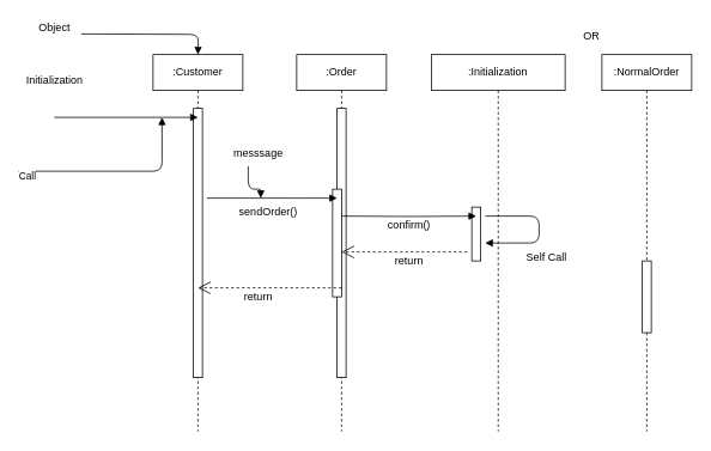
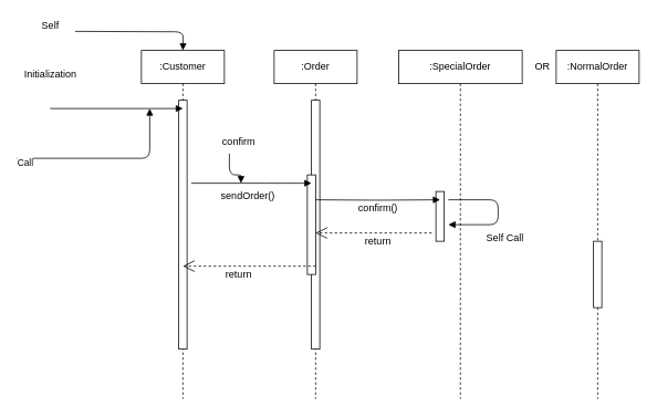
  <mxCell id="0" />
  <mxCell id="1" parent="0" />
  <mxCell id="2" value=":Customer" style="shape=umlLifeline;perimeter=lifelinePerimeter;whiteSpace=wrap;html=1;container=1;collapsible=0;recursiveResize=0;outlineConnect=0;" vertex="1" parent="1"><mxGeometry x="170" y="60" width="100" height="420" as="geometry" /></mxCell>
  <mxCell id="3" value="" style="html=1;points=[];perimeter=orthogonalPerimeter;" vertex="1" parent="2"><mxGeometry x="45" y="60" width="10" height="300" as="geometry" /></mxCell>
  <mxCell id="4" value="return" style="text;html=1;align=center;verticalAlign=middle;resizable=0;points=[];autosize=1;" vertex="1" parent="2"><mxGeometry x="92" y="260" width="50" height="20" as="geometry" /></mxCell>
  <mxCell id="5" value="sendOrder()" style="text;html=1;align=center;verticalAlign=middle;resizable=0;points=[];autosize=1;" vertex="1" parent="2"><mxGeometry x="88" y="165" width="80" height="20" as="geometry" /></mxCell>
- <mxCell id="6" value="messsage" style="text;html=1;align=center;verticalAlign=middle;resizable=0;points=[];autosize=1;" vertex="1" parent="2"><mxGeometry x="82" y="100" width="70" height="20" as="geometry" /></mxCell>
+ <mxCell id="6" value="confirm" style="text;html=1;align=center;verticalAlign=middle;resizable=0;points=[];autosize=1;" vertex="1" parent="2"><mxGeometry x="82" y="100" width="70" height="20" as="geometry" /></mxCell>
  <mxCell id="7" value=":Order" style="shape=umlLifeline;perimeter=lifelinePerimeter;whiteSpace=wrap;html=1;container=1;collapsible=0;recursiveResize=0;outlineConnect=0;" vertex="1" parent="1"><mxGeometry x="330" y="60" width="100" height="420" as="geometry" /></mxCell>
  <mxCell id="8" value="" style="html=1;points=[];perimeter=orthogonalPerimeter;" vertex="1" parent="7"><mxGeometry x="45" y="60" width="10" height="300" as="geometry" /></mxCell>
- <mxCell id="9" value=":Initialization" style="shape=umlLifeline;perimeter=lifelinePerimeter;whiteSpace=wrap;html=1;container=1;collapsible=0;recursiveResize=0;outlineConnect=0;" vertex="1" parent="1"><mxGeometry x="480" y="60" width="149" height="420" as="geometry" /></mxCell>
+ <mxCell id="9" value=":SpecialOrder" style="shape=umlLifeline;perimeter=lifelinePerimeter;whiteSpace=wrap;html=1;container=1;collapsible=0;recursiveResize=0;outlineConnect=0;" vertex="1" parent="1"><mxGeometry x="480" y="60" width="149" height="420" as="geometry" /></mxCell>
  <mxCell id="10" value="" style="html=1;points=[];perimeter=orthogonalPerimeter;" vertex="1" parent="9"><mxGeometry x="45" y="170" width="10" height="60" as="geometry" /></mxCell>
  <mxCell id="11" value=":NormalOrder" style="shape=umlLifeline;perimeter=lifelinePerimeter;whiteSpace=wrap;html=1;container=1;collapsible=0;recursiveResize=0;outlineConnect=0;" vertex="1" parent="1"><mxGeometry x="670" y="60" width="100" height="420" as="geometry" /></mxCell>
  <mxCell id="12" value="" style="html=1;points=[];perimeter=orthogonalPerimeter;" vertex="1" parent="11"><mxGeometry x="45" y="230" width="10" height="80" as="geometry" /></mxCell>
  <mxCell id="13" value="" style="html=1;points=[];perimeter=orthogonalPerimeter;" vertex="1" parent="1"><mxGeometry x="370" y="210" width="10" height="120" as="geometry" /></mxCell>
  <mxCell id="14" value="Initialization" style="text;html=1;align=center;verticalAlign=middle;resizable=0;points=[];autosize=1;" vertex="1" parent="1"><mxGeometry x="20" y="79" width="80" height="20" as="geometry" /></mxCell>
  <mxCell id="15" value="" style="endArrow=block;endFill=1;html=1;edgeStyle=orthogonalEdgeStyle;align=left;verticalAlign=top;" edge="1" parent="1"><mxGeometry x="-0.75" y="-20" relative="1" as="geometry"><mxPoint x="60" y="130" as="sourcePoint" /><mxPoint x="220" y="130" as="targetPoint" /><mxPoint as="offset" /></mxGeometry></mxCell>
  <mxCell id="16" value="" style="endArrow=block;endFill=1;html=1;edgeStyle=orthogonalEdgeStyle;align=left;verticalAlign=top;" edge="1" parent="1"><mxGeometry x="-0.75" y="-20" relative="1" as="geometry"><mxPoint x="20" y="190" as="sourcePoint" /><mxPoint x="180" y="130" as="targetPoint" /><Array as="points"><mxPoint x="20" y="190" /><mxPoint x="180" y="190" /></Array><mxPoint as="offset" /></mxGeometry></mxCell>
  <mxCell id="17" value="Call" style="edgeLabel;html=1;align=center;verticalAlign=middle;resizable=0;points=[];" vertex="1" connectable="0" parent="16"><mxGeometry x="-0.92" y="-4" relative="1" as="geometry"><mxPoint as="offset" /></mxGeometry></mxCell>
- <mxCell id="18" value="Object" style="text;html=1;align=center;verticalAlign=middle;resizable=0;points=[];autosize=1;" vertex="1" parent="1"><mxGeometry x="35" y="20" width="50" height="20" as="geometry" /></mxCell>
+ <mxCell id="18" value="Self" style="text;html=1;align=center;verticalAlign=middle;resizable=0;points=[];autosize=1;" vertex="1" parent="1"><mxGeometry x="35" y="20" width="50" height="20" as="geometry" /></mxCell>
  <mxCell id="19" value="" style="endArrow=block;endFill=1;html=1;edgeStyle=orthogonalEdgeStyle;align=left;verticalAlign=top;" edge="1" parent="1"><mxGeometry x="-0.75" y="-20" relative="1" as="geometry"><mxPoint x="90" y="37" as="sourcePoint" /><mxPoint x="220" y="60" as="targetPoint" /><mxPoint as="offset" /></mxGeometry></mxCell>
  <mxCell id="20" value="" style="endArrow=block;endFill=1;html=1;edgeStyle=orthogonalEdgeStyle;align=left;verticalAlign=top;" edge="1" parent="1" target="8"><mxGeometry x="-0.75" y="-20" relative="1" as="geometry"><mxPoint x="230" y="220" as="sourcePoint" /><mxPoint x="340" y="220" as="targetPoint" /><mxPoint as="offset" /><Array as="points"><mxPoint x="330" y="220" /><mxPoint x="330" y="220" /></Array></mxGeometry></mxCell>
  <mxCell id="21" value="" style="endArrow=open;endSize=12;dashed=1;html=1;" edge="1" parent="1"><mxGeometry x="0.125" y="80" width="160" relative="1" as="geometry"><mxPoint x="380" y="320" as="sourcePoint" /><mxPoint x="220" y="320" as="targetPoint" /><mxPoint as="offset" /></mxGeometry></mxCell>
  <mxCell id="22" value="" style="endArrow=block;endFill=1;html=1;edgeStyle=orthogonalEdgeStyle;align=left;verticalAlign=top;exitX=0.343;exitY=1.22;exitDx=0;exitDy=0;exitPerimeter=0;" edge="1" parent="1" source="6"><mxGeometry x="-0.75" y="-20" relative="1" as="geometry"><mxPoint x="260" y="180" as="sourcePoint" /><mxPoint x="290" y="220" as="targetPoint" /><mxPoint as="offset" /><Array as="points"><mxPoint x="276" y="210" /><mxPoint x="290" y="210" /></Array></mxGeometry></mxCell>
  <mxCell id="23" value="" style="endArrow=block;endFill=1;html=1;edgeStyle=orthogonalEdgeStyle;align=left;verticalAlign=top;entryX=0.5;entryY=0.167;entryDx=0;entryDy=0;entryPerimeter=0;" edge="1" parent="1" target="10"><mxGeometry x="-0.75" y="-20" relative="1" as="geometry"><mxPoint x="380" y="240" as="sourcePoint" /><mxPoint x="515" y="240" as="targetPoint" /><mxPoint as="offset" /><Array as="points" /></mxGeometry></mxCell>
  <mxCell id="24" value="" style="endArrow=open;endSize=12;dashed=1;html=1;" edge="1" parent="1"><mxGeometry x="0.125" y="80" width="160" relative="1" as="geometry"><mxPoint x="520" y="280" as="sourcePoint" /><mxPoint x="380" y="280" as="targetPoint" /><mxPoint as="offset" /></mxGeometry></mxCell>
  <mxCell id="25" value="return" style="text;html=1;align=center;verticalAlign=middle;resizable=0;points=[];autosize=1;" vertex="1" parent="1"><mxGeometry x="430" y="280" width="50" height="20" as="geometry" /></mxCell>
  <mxCell id="26" value="confirm()" style="text;html=1;align=center;verticalAlign=middle;resizable=0;points=[];autosize=1;" vertex="1" parent="1"><mxGeometry x="425" y="240" width="60" height="20" as="geometry" /></mxCell>
  <mxCell id="27" value="" style="endArrow=block;endFill=1;html=1;edgeStyle=orthogonalEdgeStyle;align=left;verticalAlign=top;" edge="1" parent="1"><mxGeometry x="-0.75" y="-20" relative="1" as="geometry"><mxPoint x="540" y="240" as="sourcePoint" /><mxPoint x="540" y="270" as="targetPoint" /><mxPoint as="offset" /><Array as="points"><mxPoint x="600" y="240" /><mxPoint x="600" y="270" /></Array></mxGeometry></mxCell>
  <mxCell id="28" value="Self Call" style="text;html=1;align=center;verticalAlign=middle;resizable=0;points=[];autosize=1;" vertex="1" parent="1"><mxGeometry x="578" y="276" width="60" height="20" as="geometry" /></mxCell>
- <mxCell id="29" value="OR" style="text;html=1;align=center;verticalAlign=middle;resizable=0;points=[];autosize=1;" vertex="1" parent="1"><mxGeometry x="643" y="30" width="30" height="20" as="geometry" /></mxCell>
+ <mxCell id="29" value="OR" style="text;html=1;align=center;verticalAlign=middle;resizable=0;points=[];autosize=1;" vertex="1" parent="1"><mxGeometry x="638" y="70" width="30" height="20" as="geometry" /></mxCell>
